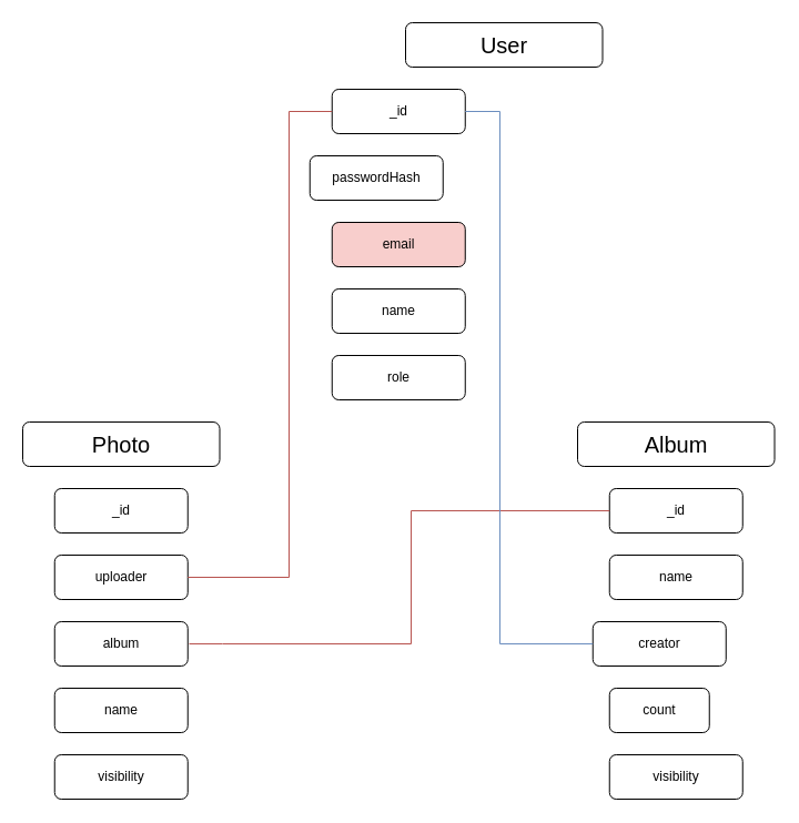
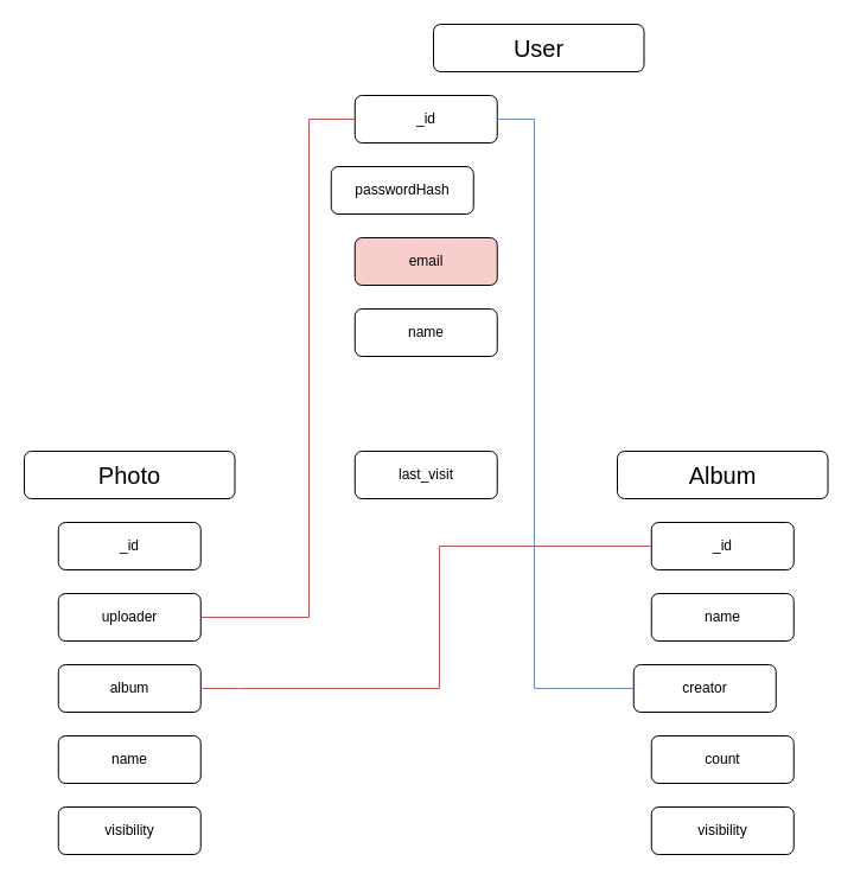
  <mxCell id="0" />
  <mxCell id="1" parent="0" />
  <mxCell id="2" value="&lt;font style=&quot;font-size: 20px;&quot;&gt;User&lt;/font&gt;" style="rounded=1;whiteSpace=wrap;html=1;" vertex="1" parent="1"><mxGeometry x="365" y="20" width="177.5" height="40" as="geometry" /></mxCell>
  <mxCell id="3" value="&lt;font style=&quot;font-size: 12px;&quot;&gt;_id&lt;/font&gt;" style="rounded=1;whiteSpace=wrap;html=1;" vertex="1" parent="1"><mxGeometry x="298.75" y="80" width="120" height="40" as="geometry" /></mxCell>
  <mxCell id="4" value="&lt;font style=&quot;font-size: 12px;&quot;&gt;passwordHash&lt;/font&gt;" style="rounded=1;whiteSpace=wrap;html=1;" vertex="1" parent="1"><mxGeometry x="278.75" y="140" width="120" height="40" as="geometry" /></mxCell>
  <mxCell id="5" value="&lt;font style=&quot;font-size: 12px;&quot;&gt;email&lt;/font&gt;" style="rounded=1;whiteSpace=wrap;html=1;fillColor=#f8cecc;" vertex="1" parent="1"><mxGeometry x="298.75" y="200" width="120" height="40" as="geometry" /></mxCell>
  <mxCell id="6" value="&lt;font style=&quot;font-size: 12px;&quot;&gt;name&lt;/font&gt;" style="rounded=1;whiteSpace=wrap;html=1;" vertex="1" parent="1"><mxGeometry x="298.75" y="260" width="120" height="40" as="geometry" /></mxCell>
- <mxCell id="7" value="&lt;font style=&quot;font-size: 12px;&quot;&gt;role&lt;/font&gt;" style="rounded=1;whiteSpace=wrap;html=1;" vertex="1" parent="1"><mxGeometry x="298.75" y="320" width="120" height="40" as="geometry" /></mxCell>
+ <mxCell id="8" value="&lt;font style=&quot;font-size: 12px;&quot;&gt;last_visit&lt;/font&gt;" style="rounded=1;whiteSpace=wrap;html=1;" vertex="1" parent="1"><mxGeometry x="298.75" y="380" width="120" height="40" as="geometry" /></mxCell>
  <mxCell id="9" value="&lt;font style=&quot;font-size: 20px;&quot;&gt;Album&lt;/font&gt;" style="rounded=1;whiteSpace=wrap;html=1;" vertex="1" parent="1"><mxGeometry x="520" y="380" width="177.5" height="40" as="geometry" /></mxCell>
  <mxCell id="10" value="&lt;font style=&quot;font-size: 12px;&quot;&gt;_id&lt;/font&gt;" style="rounded=1;whiteSpace=wrap;html=1;" vertex="1" parent="1"><mxGeometry x="548.75" y="440" width="120" height="40" as="geometry" /></mxCell>
  <mxCell id="11" value="&lt;font style=&quot;font-size: 12px;&quot;&gt;name&lt;/font&gt;" style="rounded=1;whiteSpace=wrap;html=1;" vertex="1" parent="1"><mxGeometry x="548.75" y="500" width="120" height="40" as="geometry" /></mxCell>
  <mxCell id="12" value="&lt;font style=&quot;font-size: 12px;&quot;&gt;creator&lt;/font&gt;" style="rounded=1;whiteSpace=wrap;html=1;" vertex="1" parent="1"><mxGeometry x="533.75" y="560" width="120" height="40" as="geometry" /></mxCell>
- <mxCell id="13" value="count" style="rounded=1;whiteSpace=wrap;html=1;" vertex="1" parent="1"><mxGeometry x="548.75" y="620" width="90" height="40" as="geometry" /></mxCell>
+ <mxCell id="13" value="count" style="rounded=1;whiteSpace=wrap;html=1;" vertex="1" parent="1"><mxGeometry x="548.75" y="620" width="120" height="40" as="geometry" /></mxCell>
  <mxCell id="14" value="&lt;font style=&quot;font-size: 12px;&quot;&gt;visibility&lt;/font&gt;" style="rounded=1;whiteSpace=wrap;html=1;" vertex="1" parent="1"><mxGeometry x="548.75" y="680" width="120" height="40" as="geometry" /></mxCell>
  <mxCell id="15" value="&lt;font style=&quot;font-size: 20px;&quot;&gt;Photo&lt;/font&gt;" style="rounded=1;whiteSpace=wrap;html=1;" vertex="1" parent="1"><mxGeometry x="20" y="380" width="177.5" height="40" as="geometry" /></mxCell>
  <mxCell id="16" value="&lt;font style=&quot;font-size: 12px;&quot;&gt;_id&lt;/font&gt;" style="rounded=1;whiteSpace=wrap;html=1;" vertex="1" parent="1"><mxGeometry x="48.75" y="440" width="120" height="40" as="geometry" /></mxCell>
  <mxCell id="17" value="&lt;font style=&quot;font-size: 12px;&quot;&gt;uploader&lt;/font&gt;" style="rounded=1;whiteSpace=wrap;html=1;" vertex="1" parent="1"><mxGeometry x="48.75" y="500" width="120" height="40" as="geometry" /></mxCell>
  <mxCell id="18" value="&lt;font style=&quot;font-size: 12px;&quot;&gt;album&lt;/font&gt;" style="rounded=1;whiteSpace=wrap;html=1;" vertex="1" parent="1"><mxGeometry x="48.75" y="560" width="120" height="40" as="geometry" /></mxCell>
  <mxCell id="19" value="name" style="rounded=1;whiteSpace=wrap;html=1;" vertex="1" parent="1"><mxGeometry x="48.75" y="620" width="120" height="40" as="geometry" /></mxCell>
  <mxCell id="20" value="&lt;font style=&quot;font-size: 12px;&quot;&gt;visibility&lt;/font&gt;" style="rounded=1;whiteSpace=wrap;html=1;" vertex="1" parent="1"><mxGeometry x="48.75" y="680" width="120" height="40" as="geometry" /></mxCell>
  <mxCell id="21" value="" style="endArrow=none;html=1;rounded=0;fontSize=12;entryX=0;entryY=0.5;entryDx=0;entryDy=0;exitX=1;exitY=0.5;exitDx=0;exitDy=0;fillColor=#f8cecc;strokeColor=#b85450;" edge="1" parent="1" source="17" target="3"><mxGeometry width="50" height="50" relative="1" as="geometry"><mxPoint x="260" y="530" as="sourcePoint" /><mxPoint x="400" y="160" as="targetPoint" /><Array as="points"><mxPoint x="260" y="520" /><mxPoint x="260" y="100" /></Array></mxGeometry></mxCell>
  <mxCell id="22" value="" style="endArrow=none;html=1;rounded=0;fontSize=12;entryX=0;entryY=0.5;entryDx=0;entryDy=0;fillColor=#f8cecc;strokeColor=#b85450;" edge="1" parent="1" target="10"><mxGeometry width="50" height="50" relative="1" as="geometry"><mxPoint x="170" y="580" as="sourcePoint" /><mxPoint x="400" y="460" as="targetPoint" /><Array as="points"><mxPoint x="200" y="580" /><mxPoint x="370" y="580" /><mxPoint x="370" y="460" /></Array></mxGeometry></mxCell>
  <mxCell id="23" value="" style="endArrow=none;html=1;rounded=0;fontSize=12;entryX=0;entryY=0.5;entryDx=0;entryDy=0;exitX=1;exitY=0.5;exitDx=0;exitDy=0;fillColor=#dae8fc;strokeColor=#6c8ebf;" edge="1" parent="1" source="3" target="12"><mxGeometry width="50" height="50" relative="1" as="geometry"><mxPoint x="470" y="580" as="sourcePoint" /><mxPoint x="400" y="460" as="targetPoint" /><Array as="points"><mxPoint x="450" y="100" /><mxPoint x="450" y="580" /></Array></mxGeometry></mxCell>
